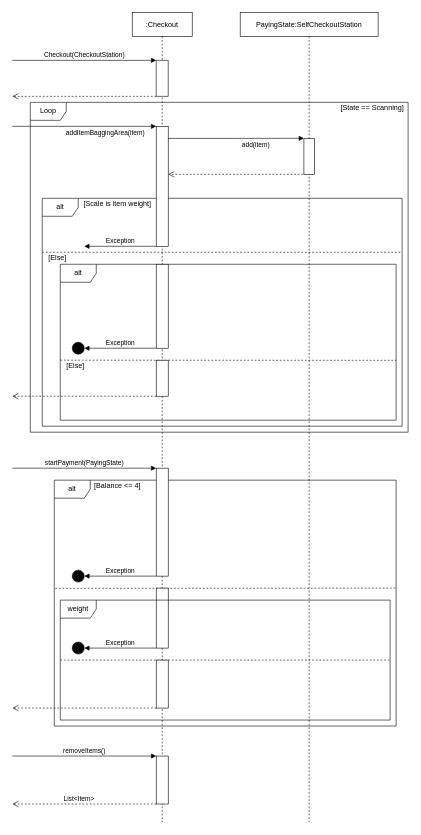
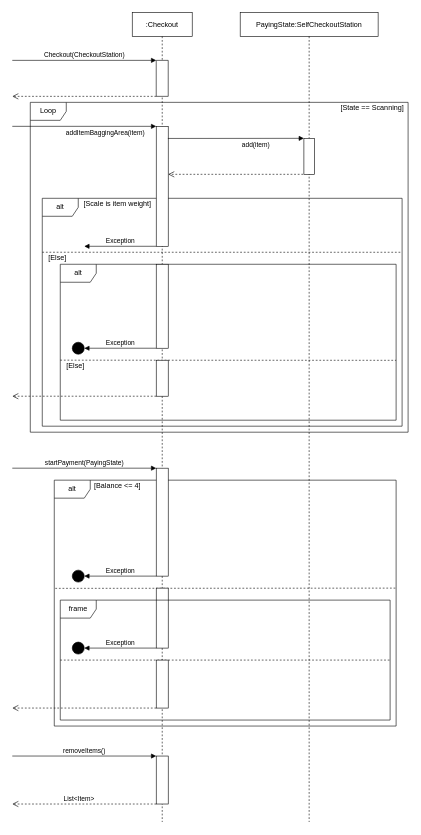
  <mxCell id="0" />
  <mxCell id="1" parent="0" />
  <mxCell id="2" value="alt" style="shape=umlFrame;whiteSpace=wrap;html=1;" parent="1" vertex="1"><mxGeometry x="90" y="800" width="570" height="410" as="geometry" /></mxCell>
  <mxCell id="3" value="Loop" style="shape=umlFrame;whiteSpace=wrap;html=1;" parent="1" vertex="1"><mxGeometry x="50" y="170" width="630" height="550" as="geometry" /></mxCell>
  <mxCell id="4" value="alt" style="shape=umlFrame;whiteSpace=wrap;html=1;" parent="1" vertex="1"><mxGeometry x="70" y="330" width="600" height="380" as="geometry" /></mxCell>
  <mxCell id="5" value=":Checkout" style="shape=umlLifeline;perimeter=lifelinePerimeter;container=1;collapsible=0;recursiveResize=0;rounded=0;shadow=0;strokeWidth=1;" parent="1" vertex="1"><mxGeometry x="220" y="20" width="100" height="1350" as="geometry" /></mxCell>
  <mxCell id="6" value="" style="verticalLabelPosition=bottom;verticalAlign=top;html=1;shape=mxgraph.basic.rect;fillColor2=none;strokeWidth=1;size=20;indent=5;" parent="5" vertex="1"><mxGeometry x="40" y="80" width="20" height="60" as="geometry" /></mxCell>
  <mxCell id="7" value="" style="rounded=0;whiteSpace=wrap;html=1;" parent="1" vertex="1"><mxGeometry x="260" y="210" width="20" height="200" as="geometry" /></mxCell>
  <mxCell id="8" value="alt" style="shape=umlFrame;whiteSpace=wrap;html=1;" parent="1" vertex="1"><mxGeometry x="100" y="440" width="560" height="260" as="geometry" /></mxCell>
  <mxCell id="9" value="[State == Scanning]" style="text;html=1;align=center;verticalAlign=middle;resizable=0;points=[];autosize=1;strokeColor=none;" parent="1" vertex="1"><mxGeometry x="560" y="170" width="120" height="20" as="geometry" /></mxCell>
  <mxCell id="10" value="" style="endArrow=none;dashed=1;html=1;entryX=1;entryY=0.616;entryDx=0;entryDy=0;entryPerimeter=0;exitX=0;exitY=0.615;exitDx=0;exitDy=0;exitPerimeter=0;" parent="1" source="8" target="8" edge="1"><mxGeometry width="50" height="50" relative="1" as="geometry"><mxPoint x="150" y="430" as="sourcePoint" /><mxPoint x="166.897" y="430" as="targetPoint" /></mxGeometry></mxCell>
  <mxCell id="11" value="" style="rounded=0;whiteSpace=wrap;html=1;" parent="1" vertex="1"><mxGeometry x="260" y="600" width="20" height="60" as="geometry" /></mxCell>
  <mxCell id="12" value="PayingState:SelfCheckoutStation" style="shape=umlLifeline;perimeter=lifelinePerimeter;container=1;collapsible=0;recursiveResize=0;rounded=0;shadow=0;strokeWidth=1;" parent="1" vertex="1"><mxGeometry x="400" y="20" width="230" height="1350" as="geometry" /></mxCell>
  <mxCell id="13" value="" style="html=1;verticalAlign=bottom;endArrow=open;dashed=1;endSize=8;" parent="1" edge="1"><mxGeometry relative="1" as="geometry"><mxPoint x="260" y="160" as="sourcePoint" /><mxPoint x="20" y="160" as="targetPoint" /></mxGeometry></mxCell>
  <mxCell id="14" value="Checkout(CheckoutStation)" style="html=1;verticalAlign=bottom;endArrow=block;" parent="1" edge="1"><mxGeometry width="80" relative="1" as="geometry"><mxPoint x="20" y="100" as="sourcePoint" /><mxPoint x="260" y="100" as="targetPoint" /></mxGeometry></mxCell>
  <mxCell id="15" value="" style="html=1;verticalAlign=bottom;endArrow=open;dashed=1;endSize=8;" parent="1" edge="1"><mxGeometry relative="1" as="geometry"><mxPoint x="260" y="660" as="sourcePoint" /><mxPoint x="20" y="660" as="targetPoint" /></mxGeometry></mxCell>
  <mxCell id="16" value="Exception" style="html=1;verticalAlign=bottom;endArrow=block;" parent="1" edge="1"><mxGeometry width="80" relative="1" as="geometry"><mxPoint x="260" y="580" as="sourcePoint" /><mxPoint x="140" y="580" as="targetPoint" /></mxGeometry></mxCell>
  <mxCell id="17" value="" style="endArrow=none;dashed=1;html=1;exitX=0.003;exitY=0.44;exitDx=0;exitDy=0;exitPerimeter=0;" parent="1" source="2" edge="1"><mxGeometry width="50" height="50" relative="1" as="geometry"><mxPoint x="-140" y="980" as="sourcePoint" /><mxPoint x="660" y="980" as="targetPoint" /></mxGeometry></mxCell>
  <mxCell id="18" value="" style="endArrow=none;dashed=1;html=1;exitX=0;exitY=-0.003;exitDx=0;exitDy=0;exitPerimeter=0;" parent="1" source="19" edge="1"><mxGeometry width="50" height="50" relative="1" as="geometry"><mxPoint x="-60" y="419.87" as="sourcePoint" /><mxPoint x="670" y="420" as="targetPoint" /></mxGeometry></mxCell>
  <mxCell id="19" value="[Else]" style="text;html=1;align=center;verticalAlign=middle;resizable=0;points=[];autosize=1;strokeColor=none;" parent="1" vertex="1"><mxGeometry x="70" y="420" width="50" height="20" as="geometry" /></mxCell>
  <mxCell id="20" value="[Else]" style="text;html=1;align=center;verticalAlign=middle;resizable=0;points=[];autosize=1;strokeColor=none;" parent="1" vertex="1"><mxGeometry x="100" y="600" width="50" height="20" as="geometry" /></mxCell>
  <mxCell id="21" value="[Scale is item weight]" style="text;html=1;align=center;verticalAlign=middle;resizable=0;points=[];autosize=1;strokeColor=none;" parent="1" vertex="1"><mxGeometry x="130" y="330" width="130" height="20" as="geometry" /></mxCell>
  <mxCell id="22" value="Exception" style="html=1;verticalAlign=bottom;endArrow=block;" parent="1" edge="1"><mxGeometry width="80" relative="1" as="geometry"><mxPoint x="260" y="410" as="sourcePoint" /><mxPoint x="140" y="410" as="targetPoint" /></mxGeometry></mxCell>
  <mxCell id="23" value="" style="rounded=0;whiteSpace=wrap;html=1;" parent="1" vertex="1"><mxGeometry x="260" y="440" width="20" height="140" as="geometry" /></mxCell>
  <mxCell id="24" value="" style="rounded=0;whiteSpace=wrap;html=1;" parent="1" vertex="1"><mxGeometry x="506.25" y="230" width="17.5" height="60" as="geometry" /></mxCell>
  <mxCell id="25" value="" style="rounded=0;whiteSpace=wrap;html=1;" parent="1" vertex="1"><mxGeometry x="260" y="780" width="20" height="180" as="geometry" /></mxCell>
  <mxCell id="26" value="startPayment(PayingState)" style="html=1;verticalAlign=bottom;endArrow=block;" parent="1" edge="1"><mxGeometry width="80" relative="1" as="geometry"><mxPoint x="20" y="780" as="sourcePoint" /><mxPoint x="260" y="780" as="targetPoint" /></mxGeometry></mxCell>
  <mxCell id="27" value="[Balance &amp;lt;= 4]" style="text;html=1;align=center;verticalAlign=middle;resizable=0;points=[];autosize=1;strokeColor=none;" parent="1" vertex="1"><mxGeometry x="150" y="800" width="90" height="20" as="geometry" /></mxCell>
  <mxCell id="28" value="Exception" style="html=1;verticalAlign=bottom;endArrow=block;" parent="1" edge="1"><mxGeometry width="80" relative="1" as="geometry"><mxPoint x="260" y="960" as="sourcePoint" /><mxPoint x="140" y="960" as="targetPoint" /></mxGeometry></mxCell>
  <mxCell id="29" value="" style="rounded=0;whiteSpace=wrap;html=1;" parent="1" vertex="1"><mxGeometry x="260" y="980" width="20" height="100" as="geometry" /></mxCell>
- <mxCell id="30" value="weight" style="shape=umlFrame;whiteSpace=wrap;html=1;" parent="1" vertex="1"><mxGeometry x="100" y="1000" width="550" height="200" as="geometry" /></mxCell>
+ <mxCell id="30" value="frame" style="shape=umlFrame;whiteSpace=wrap;html=1;" parent="1" vertex="1"><mxGeometry x="100" y="1000" width="550" height="200" as="geometry" /></mxCell>
  <mxCell id="31" value="" style="endArrow=none;dashed=1;html=1;" parent="1" edge="1"><mxGeometry width="50" height="50" relative="1" as="geometry"><mxPoint x="100" y="1100" as="sourcePoint" /><mxPoint x="650" y="1100" as="targetPoint" /></mxGeometry></mxCell>
  <mxCell id="32" value="Exception" style="html=1;verticalAlign=bottom;endArrow=block;" parent="1" edge="1"><mxGeometry width="80" relative="1" as="geometry"><mxPoint x="260" y="1080" as="sourcePoint" /><mxPoint x="140" y="1080" as="targetPoint" /></mxGeometry></mxCell>
  <mxCell id="33" value="" style="rounded=0;whiteSpace=wrap;html=1;" parent="1" vertex="1"><mxGeometry x="260" y="1100" width="20" height="80" as="geometry" /></mxCell>
  <mxCell id="34" value="" style="html=1;verticalAlign=bottom;endArrow=open;dashed=1;endSize=8;" parent="1" edge="1"><mxGeometry relative="1" as="geometry"><mxPoint x="260" y="1180" as="sourcePoint" /><mxPoint x="20" y="1180" as="targetPoint" /></mxGeometry></mxCell>
  <mxCell id="35" value="" style="ellipse;whiteSpace=wrap;html=1;aspect=fixed;fillColor=#000000;" parent="1" vertex="1"><mxGeometry x="120" y="570" width="20" height="20" as="geometry" /></mxCell>
  <mxCell id="36" value="" style="ellipse;whiteSpace=wrap;html=1;aspect=fixed;fillColor=#000000;" parent="1" vertex="1"><mxGeometry x="120" y="950" width="20" height="20" as="geometry" /></mxCell>
  <mxCell id="37" value="" style="ellipse;whiteSpace=wrap;html=1;aspect=fixed;fillColor=#000000;" parent="1" vertex="1"><mxGeometry x="120" y="1070" width="20" height="20" as="geometry" /></mxCell>
  <mxCell id="38" value="addItemBaggingArea(item)" style="html=1;verticalAlign=bottom;endArrow=block;" edge="1" parent="1"><mxGeometry x="0.292" y="-20" width="80" relative="1" as="geometry"><mxPoint x="20" y="210" as="sourcePoint" /><mxPoint x="260" y="210" as="targetPoint" /><mxPoint as="offset" /></mxGeometry></mxCell>
  <mxCell id="39" value="add(item)" style="html=1;verticalAlign=bottom;endArrow=block;exitX=0.972;exitY=0.101;exitDx=0;exitDy=0;exitPerimeter=0;" edge="1" parent="1" source="7"><mxGeometry x="0.292" y="-20" width="80" relative="1" as="geometry"><mxPoint x="285" y="230" as="sourcePoint" /><mxPoint x="506.25" y="230" as="targetPoint" /><mxPoint as="offset" /></mxGeometry></mxCell>
  <mxCell id="40" value="" style="html=1;verticalAlign=bottom;endArrow=open;dashed=1;endSize=8;" edge="1" parent="1"><mxGeometry relative="1" as="geometry"><mxPoint x="505" y="290" as="sourcePoint" /><mxPoint x="280" y="290" as="targetPoint" /></mxGeometry></mxCell>
  <mxCell id="41" value="" style="rounded=0;whiteSpace=wrap;html=1;" vertex="1" parent="1"><mxGeometry x="260" y="1260" width="20" height="80" as="geometry" /></mxCell>
  <mxCell id="42" value="removeItems()" style="html=1;verticalAlign=bottom;endArrow=block;" edge="1" parent="1"><mxGeometry width="80" relative="1" as="geometry"><mxPoint x="20" y="1260" as="sourcePoint" /><mxPoint x="260" y="1260" as="targetPoint" /></mxGeometry></mxCell>
  <mxCell id="43" value="" style="html=1;verticalAlign=bottom;endArrow=open;dashed=1;endSize=8;" edge="1" parent="1"><mxGeometry relative="1" as="geometry"><mxPoint x="260" y="1340" as="sourcePoint" /><mxPoint x="20" y="1340" as="targetPoint" /></mxGeometry></mxCell>
  <mxCell id="44" value="List&amp;lt;Item&amp;gt;" style="edgeLabel;html=1;align=center;verticalAlign=middle;resizable=0;points=[];" vertex="1" connectable="0" parent="43"><mxGeometry x="0.071" y="-1" relative="1" as="geometry"><mxPoint x="-1" y="-9" as="offset" /></mxGeometry></mxCell>
